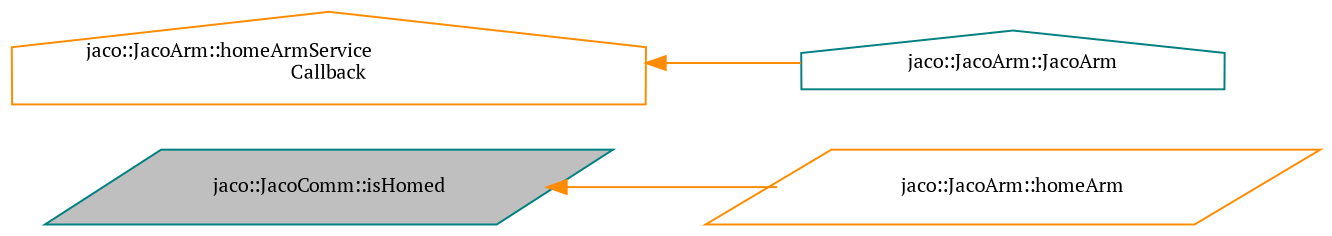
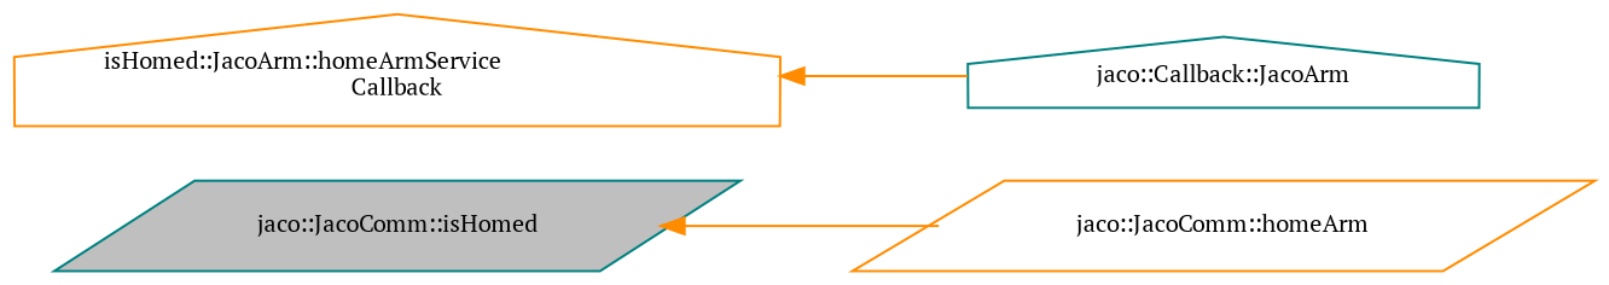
  digraph {
    fontname="PT Serif"
    rankdir=LR
    node [color=teal fillcolor=white fontname="PT Serif" fontsize=10 shape=parallelogram style=filled]
    edge [color=darkorange dir=back fontname="PT Serif" fontsize=10 labelfontname=Helvetica labelfontsize=10 style=solid]
    n1 [fillcolor=grey75 fontcolor=black height=0.2 label="jaco::JacoComm::isHomed" width=0.4]
-   n2 [color=darkorange height=0.2 label="jaco::JacoArm::homeArm" width=0.4]
-   n3 [color=darkorange height=0.2 label="jaco::JacoArm::homeArmService\lCallback" shape=house width=0.4]
-   n4 [height=0.2 label="jaco::JacoArm::JacoArm" shape=house width=0.4]
+   n2 [color=darkorange height=0.2 label="jaco::JacoComm::homeArm" width=0.4]
+   n3 [color=darkorange height=0.2 label="isHomed::JacoArm::homeArmService\lCallback" shape=house width=0.4]
+   n4 [height=0.2 label="jaco::Callback::JacoArm" shape=house width=0.4]
    n1 -> n2
    n3 -> n4
  }
